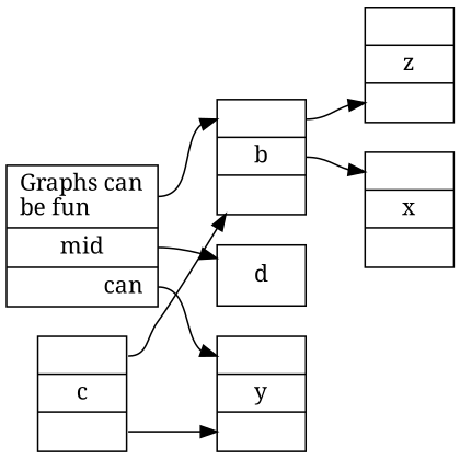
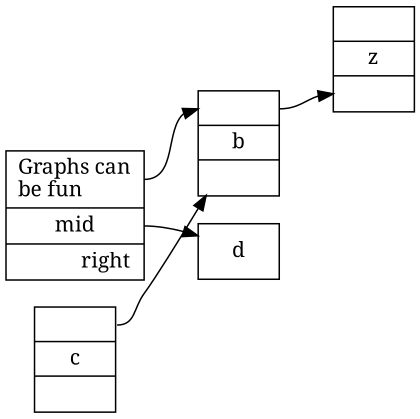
  digraph {
    fontname="Noto Serif"
    rankdir=LR
    node [fontname="Noto Serif" shape=record]
    edge [fontname="Noto Serif"]
-   n1 [label="<bala> Graphs can\lbe fun\l|<f1> mid|<f2> can\r"]
+   n1 [label="<bala> Graphs can\lbe fun\l|<f1> mid|<f2> right\r"]
    n2 [label="<left>   |<mid> b |   "]
-   n3 [label="<p1>   | y |<p2>   "]
    d
-   n5 [label="<p1>   | x |<p2>   "]
    n6 [label="   | z |<p2>   "]
    n7 [label="<p1>   | c |<p2>   "]
    n1 -> n2 [headport=left tailport=bala]
-   n1 -> n3 [headport=p1 tailport=f2]
    n1 -> d [tailport=f1]
-   n2 -> n5 [headport=p1 tailport=mid]
    n2 -> n6 [headport=p2 tailport=left]
    n7 -> n2 [tailport=p1]
-   n7 -> n3 [headport=p2 tailport=p2]
  }
